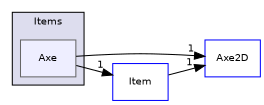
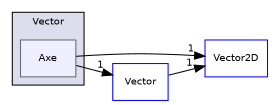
  digraph {
    compound=true
    rankdir=LR
    node [color=blue fontname=Helvetica fontsize=10 shape=box]
    edge [headlabel=1 labeldistance=1.5 labelfontname=Helvetica labelfontsize=10 style=solid]
    n1 [color=gray40 fillcolor="#eeeeff" label=Axe pencolor=black style=filled]
-   n2 [label=Axe2D]
-   n3 [label=Item]
+   n2 [label=Vector2D]
+   n3 [label=Vector]
    subgraph cluster_1 {
      bgcolor="#ddddee"
      fontname=Helvetica
      fontsize=10
-     label=Items
+     label=Vector
      pencolor=black
      n1
    }
    n1 -> n2
    n1 -> n3
    n3 -> n2
  }
